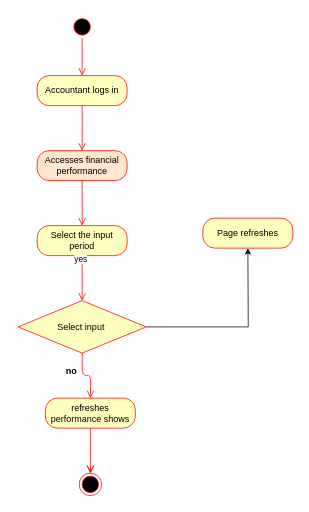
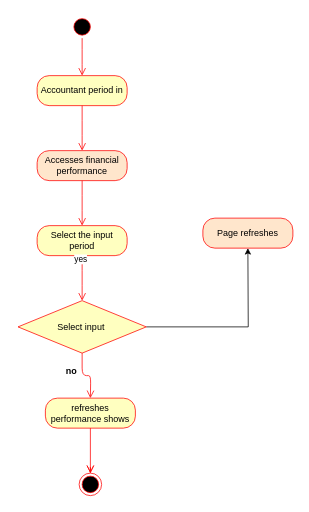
  <mxCell id="0" />
  <mxCell id="1" parent="0" />
  <mxCell id="2" value="" style="ellipse;html=1;shape=startState;fillColor=#000000;strokeColor=#ff0000;" vertex="1" parent="1"><mxGeometry x="94" y="20" width="30" height="30" as="geometry" /></mxCell>
  <mxCell id="3" value="" style="edgeStyle=orthogonalEdgeStyle;html=1;verticalAlign=bottom;endArrow=open;endSize=8;strokeColor=#ff0000;" edge="1" source="2" parent="1"><mxGeometry relative="1" as="geometry"><mxPoint x="109" y="100" as="targetPoint" /></mxGeometry></mxCell>
  <mxCell id="4" style="edgeStyle=orthogonalEdgeStyle;rounded=0;orthogonalLoop=1;jettySize=auto;html=1;exitX=0.5;exitY=1;exitDx=0;exitDy=0;" edge="1" parent="1"><mxGeometry relative="1" as="geometry"><mxPoint x="109" y="340" as="sourcePoint" /><mxPoint x="109" y="340" as="targetPoint" /></mxGeometry></mxCell>
- <mxCell id="5" value="Accountant logs in" style="rounded=1;whiteSpace=wrap;html=1;arcSize=40;fontColor=#000000;fillColor=#ffffc0;strokeColor=#ff0000;" vertex="1" parent="1"><mxGeometry x="49" y="100" width="120" height="40" as="geometry" /></mxCell>
+ <mxCell id="5" value="Accountant period in" style="rounded=1;whiteSpace=wrap;html=1;arcSize=40;fontColor=#000000;fillColor=#ffffc0;strokeColor=#ff0000;" vertex="1" parent="1"><mxGeometry x="49" y="100" width="120" height="40" as="geometry" /></mxCell>
  <mxCell id="6" value="" style="edgeStyle=orthogonalEdgeStyle;html=1;verticalAlign=bottom;endArrow=open;endSize=8;strokeColor=#ff0000;" edge="1" source="5" parent="1"><mxGeometry relative="1" as="geometry"><mxPoint x="109" y="200" as="targetPoint" /></mxGeometry></mxCell>
  <mxCell id="7" value="Accesses financial performance" style="rounded=1;whiteSpace=wrap;html=1;arcSize=40;fontColor=#000000;fillColor=#ffe6cc;strokeColor=#ff0000;" vertex="1" parent="1"><mxGeometry x="49" y="200" width="120" height="40" as="geometry" /></mxCell>
  <mxCell id="8" value="" style="edgeStyle=orthogonalEdgeStyle;html=1;verticalAlign=bottom;endArrow=open;endSize=8;strokeColor=#ff0000;" edge="1" source="7" parent="1"><mxGeometry relative="1" as="geometry"><mxPoint x="109" y="300" as="targetPoint" /></mxGeometry></mxCell>
  <mxCell id="9" value="Select the input period" style="rounded=1;whiteSpace=wrap;html=1;arcSize=40;fontColor=#000000;fillColor=#ffffc0;strokeColor=#ff0000;" vertex="1" parent="1"><mxGeometry x="49" y="300" width="120" height="40" as="geometry" /></mxCell>
  <mxCell id="10" value="" style="edgeStyle=orthogonalEdgeStyle;html=1;verticalAlign=bottom;endArrow=open;endSize=8;strokeColor=#ff0000;" edge="1" source="9" parent="1"><mxGeometry relative="1" as="geometry"><mxPoint x="109" y="400" as="targetPoint" /></mxGeometry></mxCell>
  <mxCell id="11" style="edgeStyle=orthogonalEdgeStyle;rounded=0;orthogonalLoop=1;jettySize=auto;html=1;" edge="1" parent="1" source="12"><mxGeometry relative="1" as="geometry"><mxPoint x="330" y="330" as="targetPoint" /></mxGeometry></mxCell>
  <mxCell id="12" value="Select input&amp;nbsp;" style="rhombus;whiteSpace=wrap;html=1;fillColor=#ffffc0;strokeColor=#ff0000;" vertex="1" parent="1"><mxGeometry x="23.5" y="400" width="171" height="70" as="geometry" /></mxCell>
  <mxCell id="13" value="yes" style="edgeStyle=orthogonalEdgeStyle;html=1;align=left;verticalAlign=top;endArrow=open;endSize=8;strokeColor=#ff0000;" edge="1" source="12" parent="1"><mxGeometry x="0.143" y="103" relative="1" as="geometry"><mxPoint x="120" y="530" as="targetPoint" /><mxPoint x="-23" y="-65" as="offset" /></mxGeometry></mxCell>
  <mxCell id="14" value="refreshes performance shows" style="rounded=1;whiteSpace=wrap;html=1;arcSize=40;fontColor=#000000;fillColor=#ffffc0;strokeColor=#ff0000;" vertex="1" parent="1"><mxGeometry x="60" y="530" width="120" height="40" as="geometry" /></mxCell>
  <mxCell id="15" value="" style="edgeStyle=orthogonalEdgeStyle;html=1;verticalAlign=bottom;endArrow=open;endSize=8;strokeColor=#ff0000;" edge="1" source="16" parent="1"><mxGeometry relative="1" as="geometry"><mxPoint x="120" y="630" as="targetPoint" /></mxGeometry></mxCell>
  <mxCell id="16" value="" style="ellipse;html=1;shape=endState;fillColor=#000000;strokeColor=#ff0000;" vertex="1" parent="1"><mxGeometry x="105" y="630" width="30" height="30" as="geometry" /></mxCell>
  <mxCell id="17" value="" style="edgeStyle=orthogonalEdgeStyle;html=1;verticalAlign=bottom;endArrow=open;endSize=8;strokeColor=#ff0000;" edge="1" parent="1" source="14" target="16"><mxGeometry relative="1" as="geometry"><mxPoint x="120" y="630" as="targetPoint" /><mxPoint x="120" y="570" as="sourcePoint" /></mxGeometry></mxCell>
- <mxCell id="18" value="Page refreshes" style="rounded=1;whiteSpace=wrap;html=1;arcSize=40;fontColor=#000000;fillColor=#ffffc0;strokeColor=#ff0000;" vertex="1" parent="1"><mxGeometry x="270" y="290" width="120" height="40" as="geometry" /></mxCell>
+ <mxCell id="18" value="Page refreshes" style="rounded=1;whiteSpace=wrap;html=1;arcSize=40;fontColor=#000000;fillColor=#ffe6cc;strokeColor=#ff0000;" vertex="1" parent="1"><mxGeometry x="270" y="290" width="120" height="40" as="geometry" /></mxCell>
  <mxCell id="19" value="no" style="edgeStyle=orthogonalEdgeStyle;html=1;align=left;verticalAlign=bottom;endArrow=open;endSize=8;strokeColor=#ff0000;" edge="1" parent="1"><mxGeometry x="1" y="-30" relative="1" as="geometry"><mxPoint x="20" y="480" as="targetPoint" /><mxPoint x="20" y="480" as="sourcePoint" /><Array as="points"><mxPoint x="20" y="480" /><mxPoint x="20" y="480" /></Array><mxPoint as="offset" /></mxGeometry></mxCell>
  <mxCell id="20" value="no" style="text;align=center;fontStyle=1;verticalAlign=middle;spacingLeft=3;spacingRight=3;strokeColor=none;rotatable=0;points=[[0,0.5],[1,0.5]];portConstraint=eastwest;" vertex="1" parent="1"><mxGeometry x="55" y="480" width="80" height="26" as="geometry" /></mxCell>
